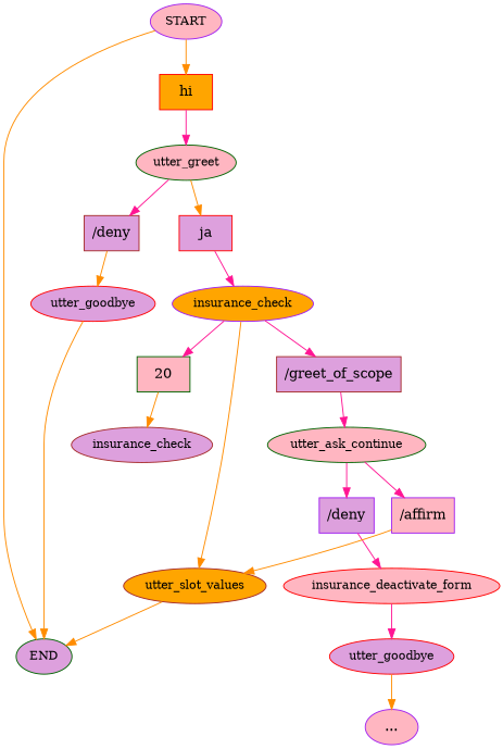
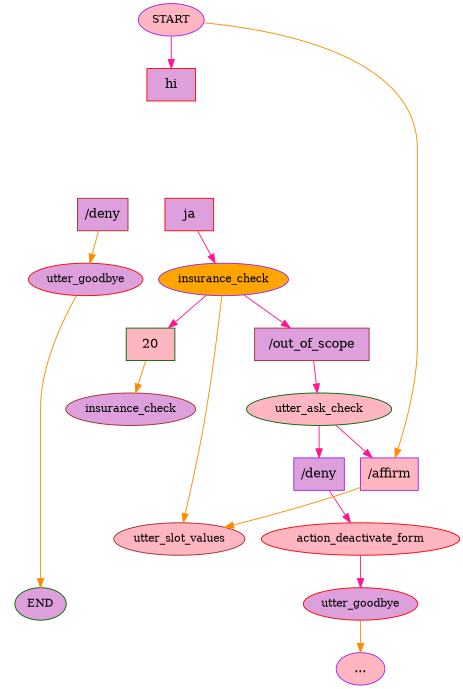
  digraph {
    node [color=purple fillcolor=plum fontsize=12 style=filled]
    edge [color=darkorange]
    n1 [fillcolor=lightpink label=START]
    n2 [color=darkgreen label=END]
-   n3 [color=red fillcolor=orange label=hi shape=rect fontsize=""]
-   n4 [color=darkgreen fillcolor=lightpink label=utter_greet]
+   n3 [color=red label=hi shape=rect fontsize=""]
    n5 [color=red label=ja shape=rect fontsize=""]
    n6 [color=brown label="/deny" shape=rect fontsize=""]
    n7 [fillcolor=orange label=insurance_check]
    n8 [color=red label=utter_goodbye]
-   n9 [color=brown fillcolor=orange label=utter_slot_values]
-   n10 [color=brown label="/greet_of_scope" shape=rect fontsize=""]
+   n9 [color=brown fillcolor=lightpink label=utter_slot_values]
+   n10 [color=brown label="/out_of_scope" shape=rect fontsize=""]
    n11 [color=darkgreen fillcolor=lightpink label=20 shape=rect fontsize=""]
-   n12 [color=darkgreen fillcolor=lightpink label=utter_ask_continue]
+   n12 [color=darkgreen fillcolor=lightpink label=utter_ask_check]
    n13 [color=brown label=insurance_check]
    n14 [label="/deny" shape=rect fontsize=""]
    n15 [fillcolor=lightpink label="/affirm" shape=rect fontsize=""]
-   n16 [color=red fillcolor=lightpink label=insurance_deactivate_form]
+   n16 [color=red fillcolor=lightpink label=action_deactivate_form]
    n17 [color=red label=utter_goodbye]
    n18 [fillcolor=lightpink label="..." fontsize=""]
-   n1 -> n2
-   n1 -> n3
-   n3 -> n4 [color=deeppink]
-   n4 -> n5
-   n4 -> n6 [color=deeppink]
+   n1 -> n15
+   n1 -> n3 [color=deeppink]
    n5 -> n7 [color=deeppink]
    n6 -> n8
    n7 -> n9
    n7 -> n10 [color=deeppink]
    n7 -> n11 [color=deeppink]
    n8 -> n2
-   n9 -> n2
    n10 -> n12 [color=deeppink]
    n11 -> n13
    n12 -> n14 [color=deeppink]
    n12 -> n15 [color=deeppink]
    n14 -> n16 [color=deeppink]
    n15 -> n9
    n16 -> n17 [color=deeppink]
    n17 -> n18
  }
